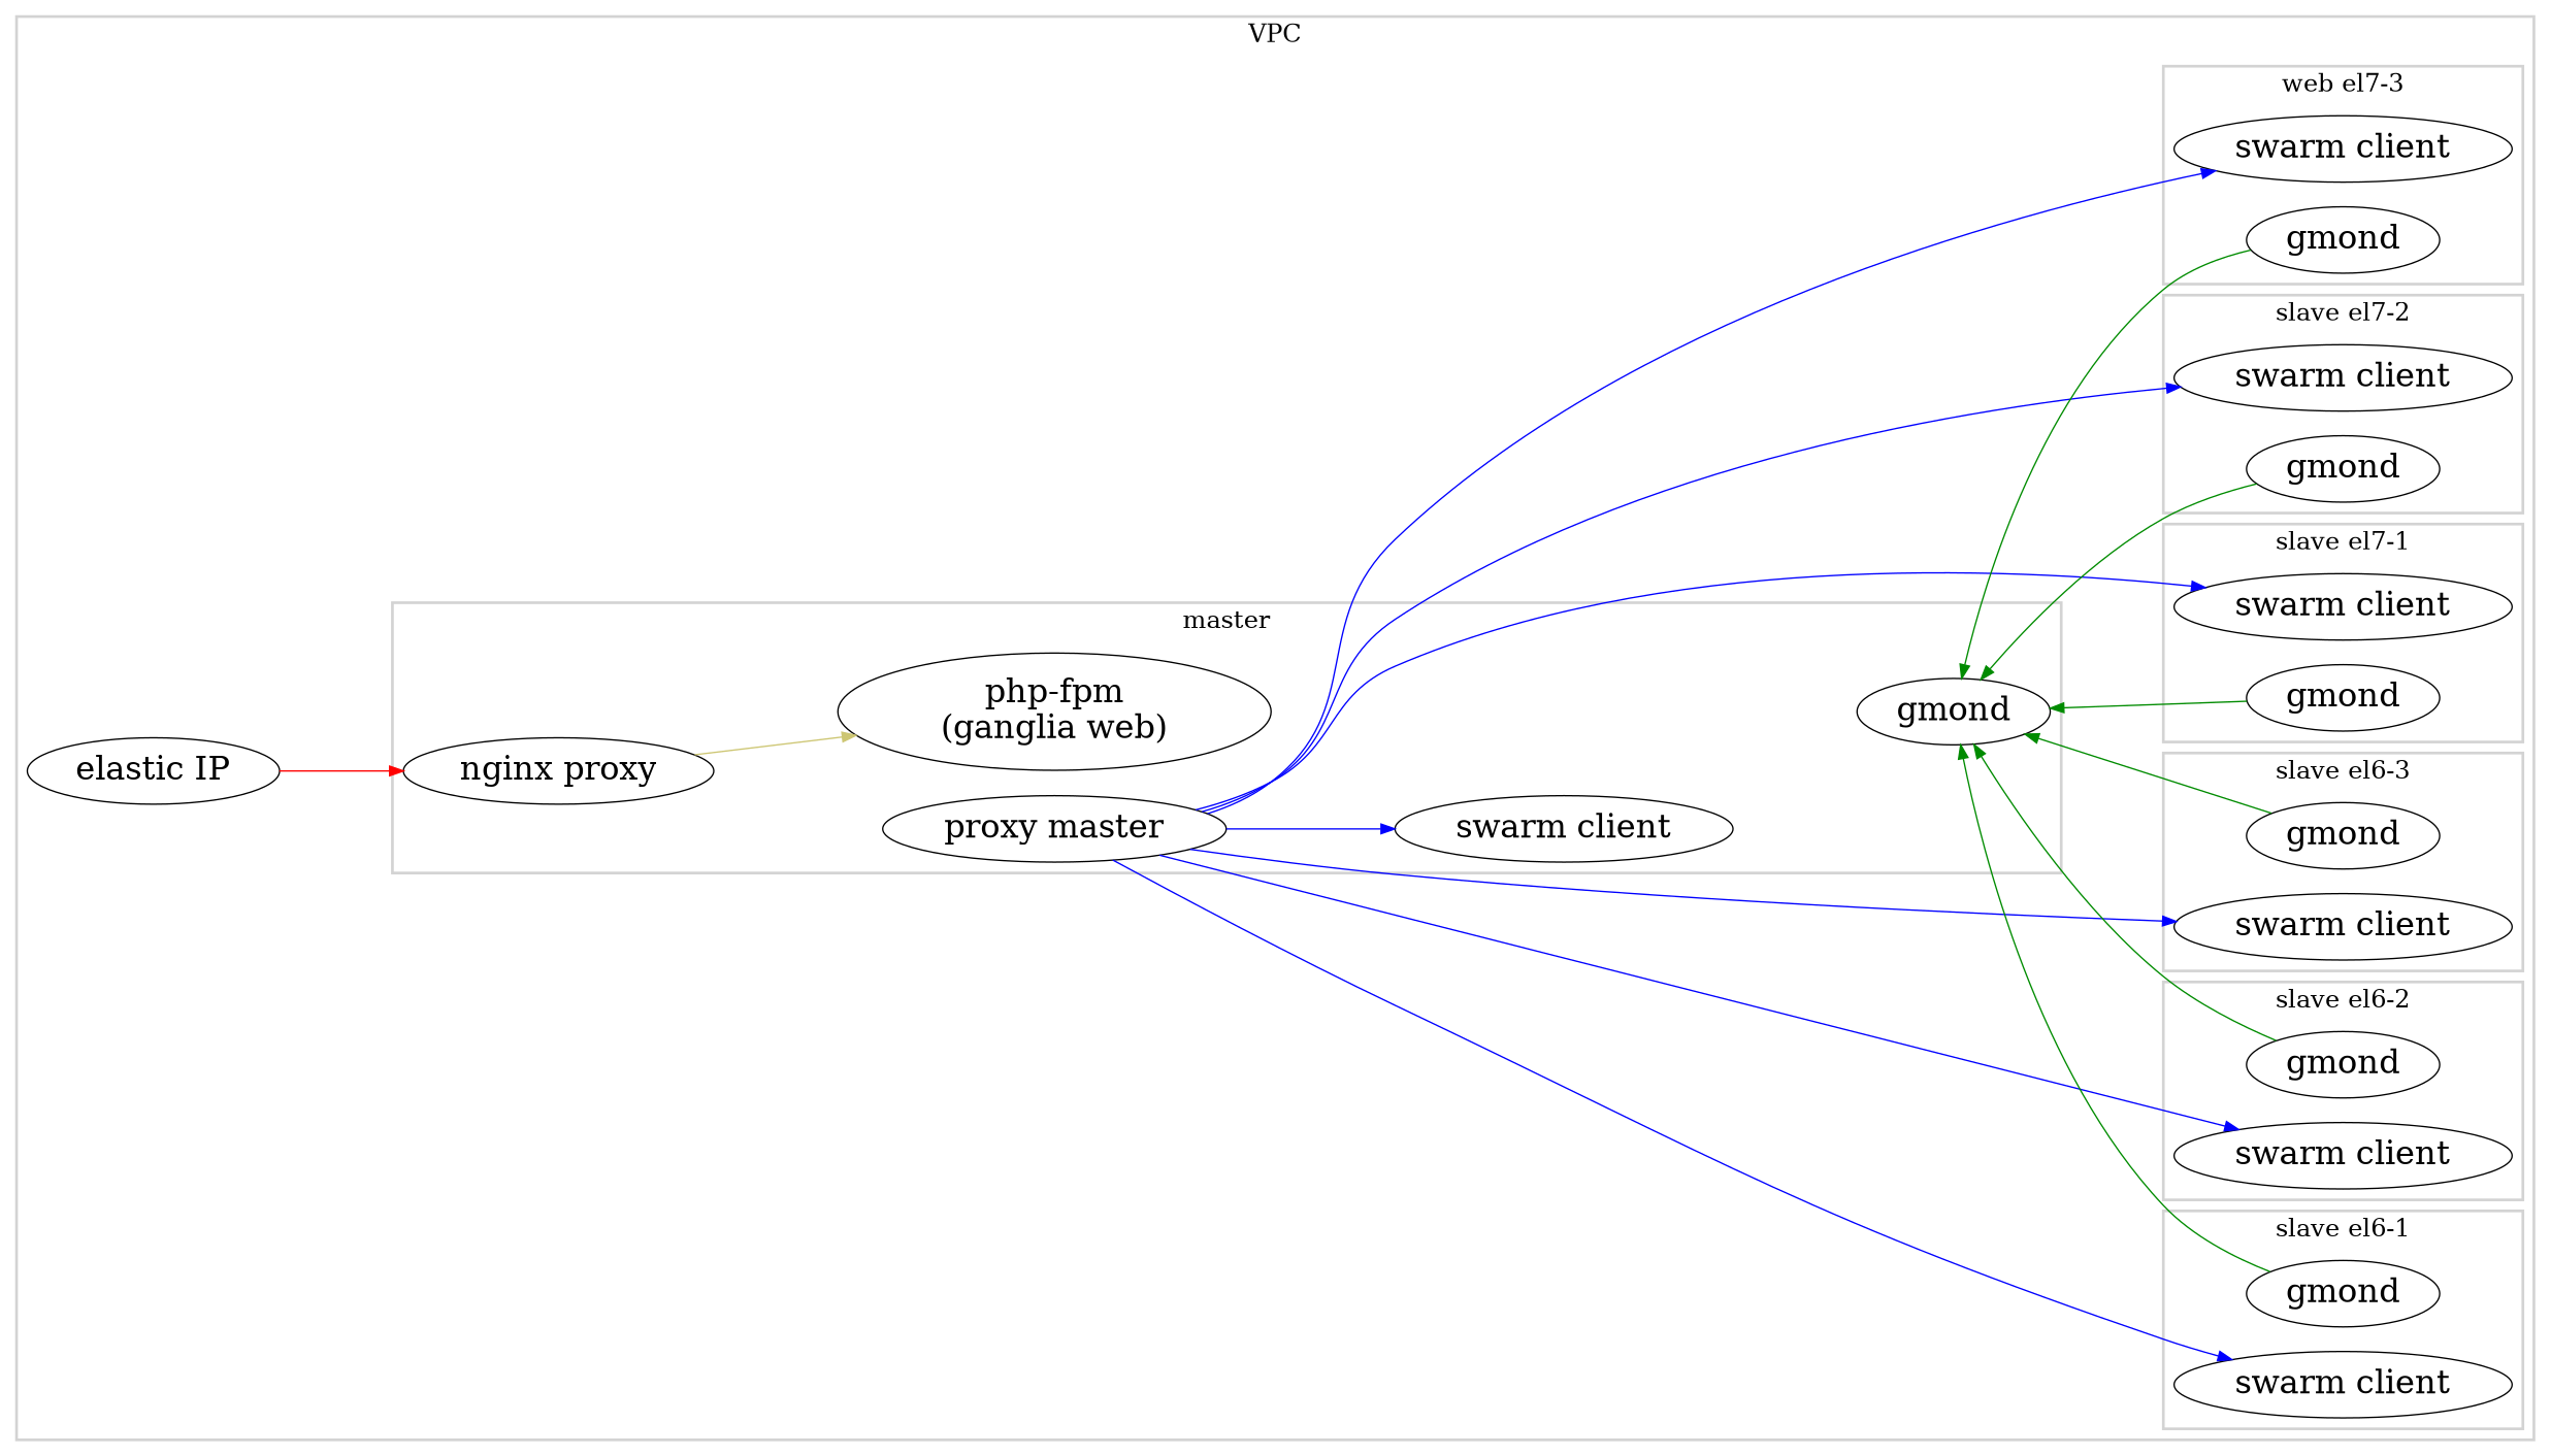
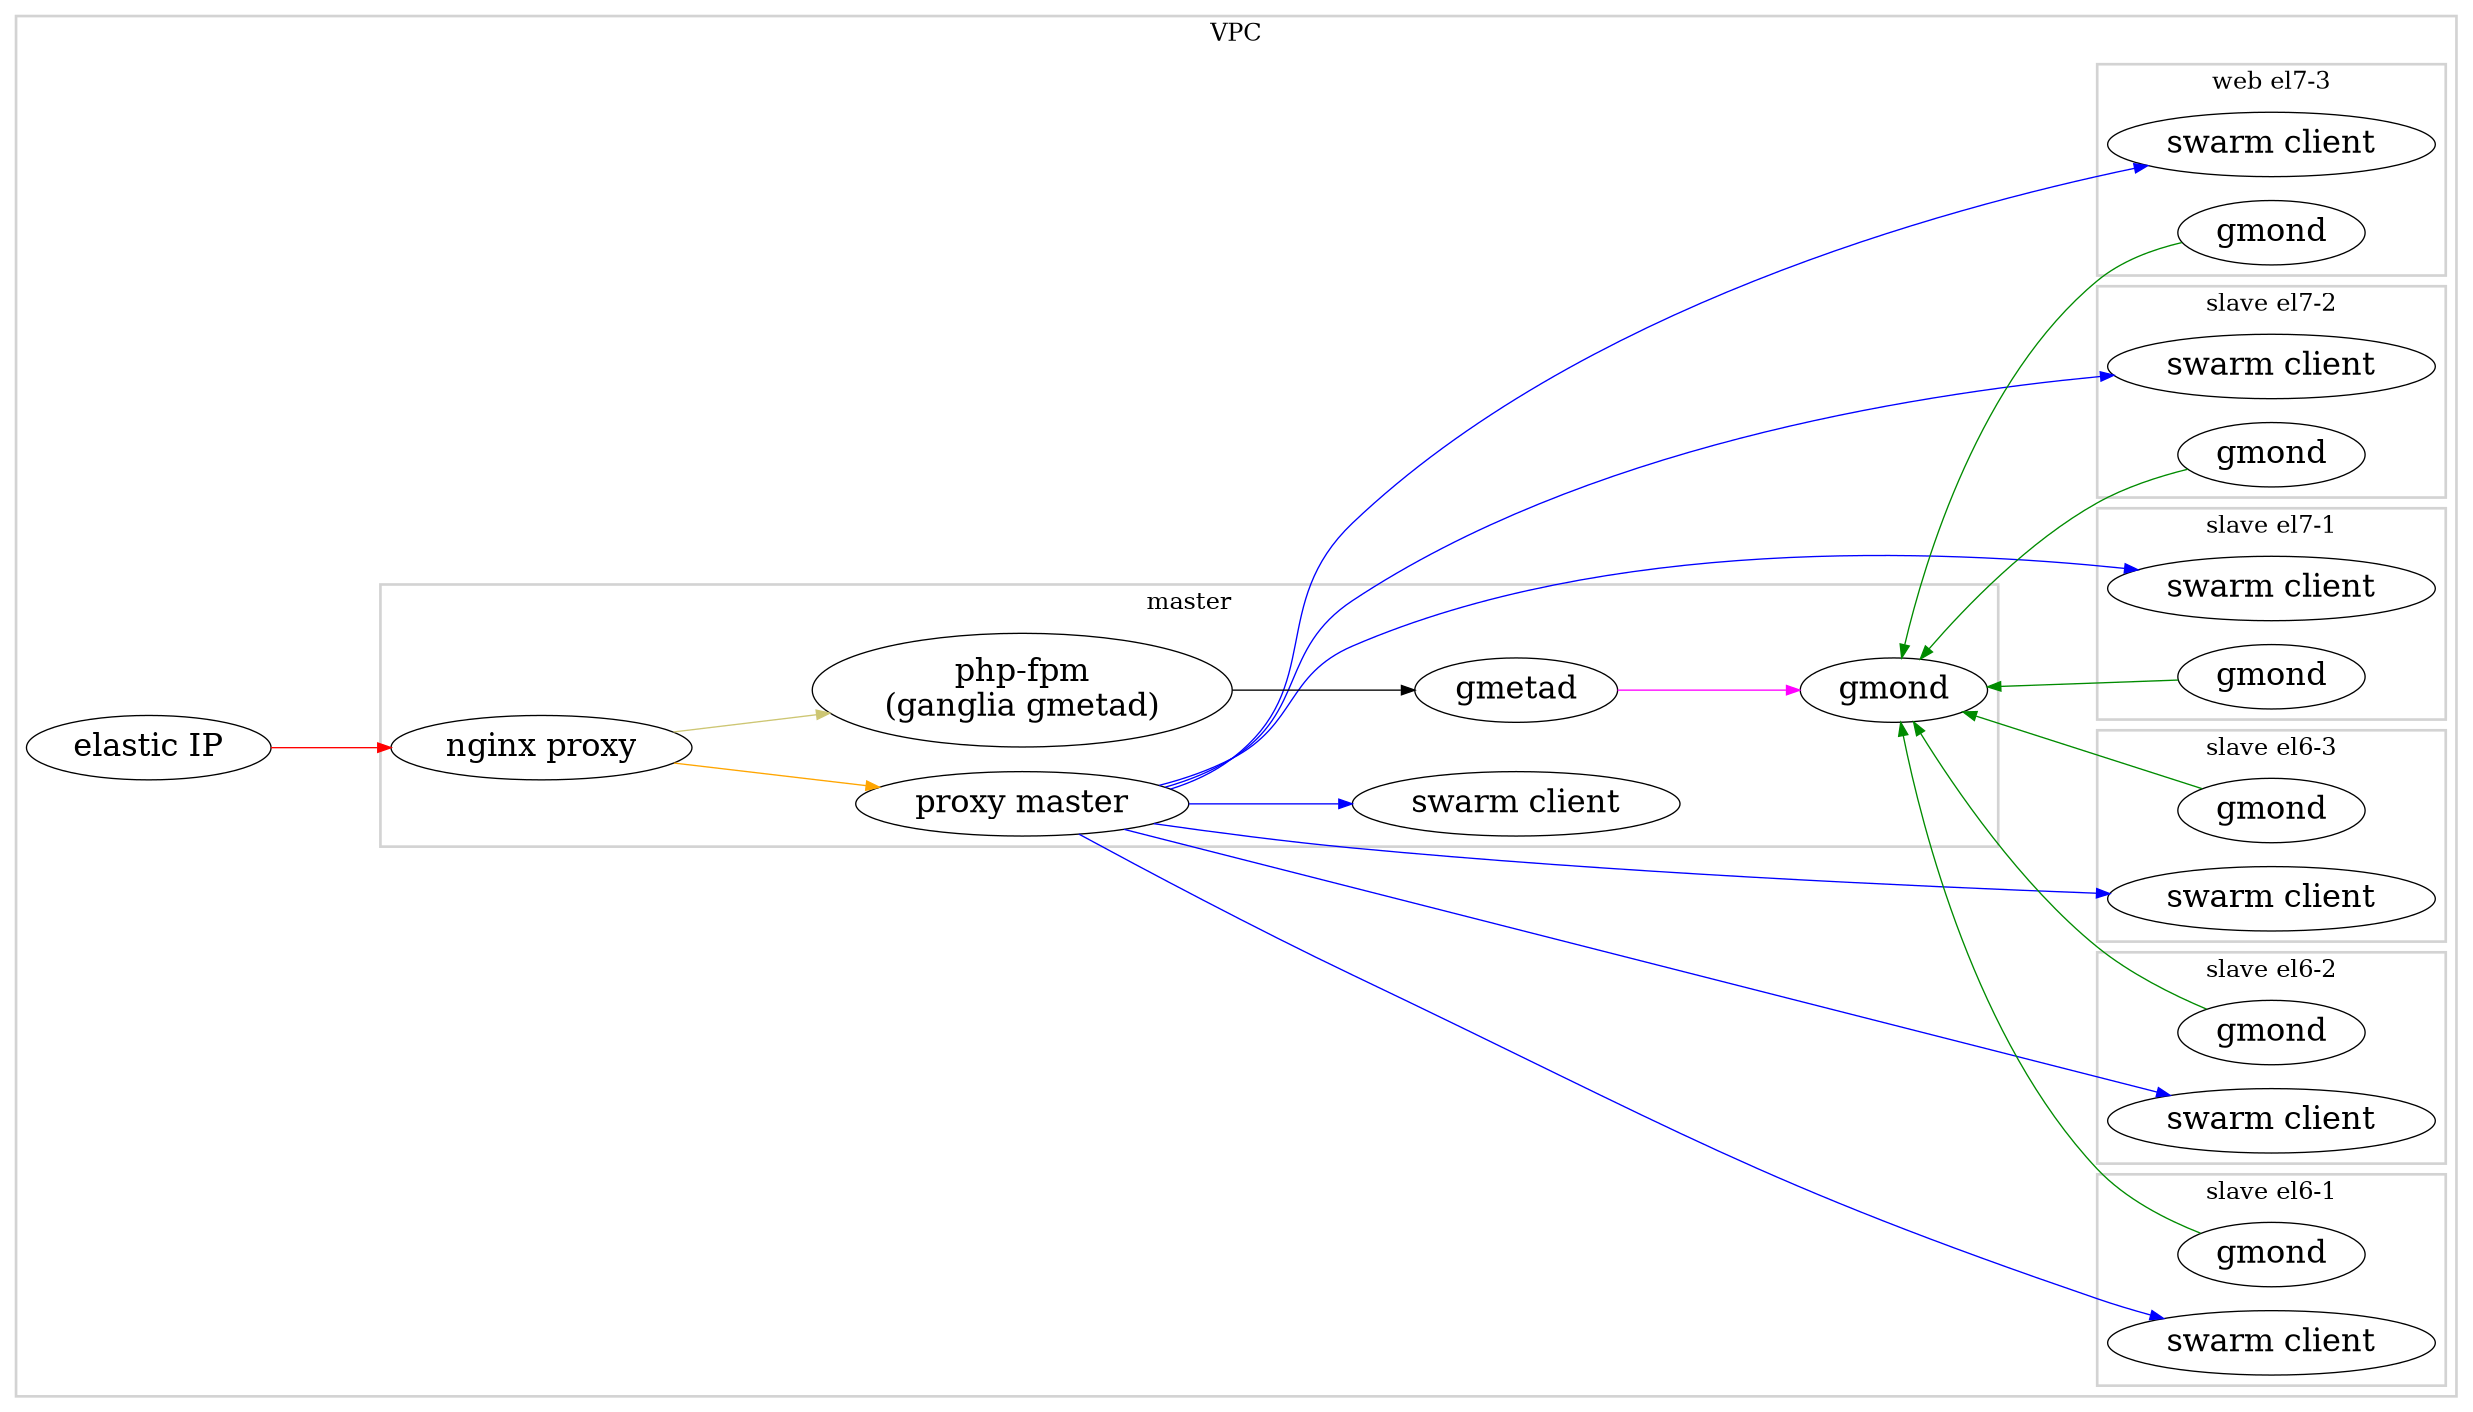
  digraph {
    clusterrank=local
    color=lightgrey
    fontsize=18
    rankdir=LR
    ranksep=1.25
    style=bold
    node [fillcolor=white fontsize=24 shape=ellipse style=filled]
    edge [color=blue]
    n1 [label="elastic IP"]
    n2 [label="nginx proxy"]
    n3 [label="proxy master"]
    n4 [label="swarm client"]
    n5 [label="swarm client"]
    n6 [label="swarm client"]
    n7 [label="swarm client"]
    n8 [label="swarm client"]
    n9 [label="swarm client"]
    n10 [label="swarm client"]
-   n11 [label="php-fpm\n(ganglia web)"]
+   n11 [label="php-fpm\n(ganglia gmetad)"]
+   gmetad
    gmond
    n14 [label=gmond]
    n15 [label=gmond]
    n16 [label=gmond]
    n17 [label=gmond]
    n18 [label=gmond]
    n19 [label=gmond]
    subgraph sub_1 {
      n1
      n2
      n3
      n4
      n5
      n6
      n7
      n8
      n9
      n10
      n11
+     gmetad
      gmond
      n14
      n15
      n16
      n17
      n18
      n19
    }
    subgraph cluster_2 {
      label=VPC
      n1
      subgraph cluster_3 {
        label="slave el6-1"
        n5
        n14
      }
      subgraph cluster_4 {
        label=master
        n2
        n3
        n4
        n11
+       gmetad
        gmond
      }
      subgraph cluster_5 {
        label="slave el6-2"
        n6
        n15
      }
      subgraph cluster_6 {
        label="slave el6-3"
        n7
        n16
      }
      subgraph cluster_7 {
        label="slave el7-1"
        n8
        n17
      }
      subgraph cluster_8 {
        label="slave el7-2"
        n9
        n18
      }
      subgraph cluster_9 {
        label="web el7-3"
        n10
        n19
      }
    }
    n1 -> n2 [color=red]
+   n2 -> n3 [color=orange]
    n2 -> n11 [color=khaki3]
    n3 -> n4
    n3 -> n5
    n3 -> n6
    n3 -> n7
    n3 -> n8
    n3 -> n9
    n3 -> n10
+   n11 -> gmetad [color=black]
+   gmetad -> gmond [color=magenta]
    gmond -> n14 [color=green4 dir=back]
    gmond -> n15 [color=green4 dir=back]
    gmond -> n16 [color=green4 dir=back]
    gmond -> n17 [color=green4 dir=back]
    gmond -> n18 [color=green4 dir=back]
    gmond -> n19 [color=green4 dir=back]
  }
